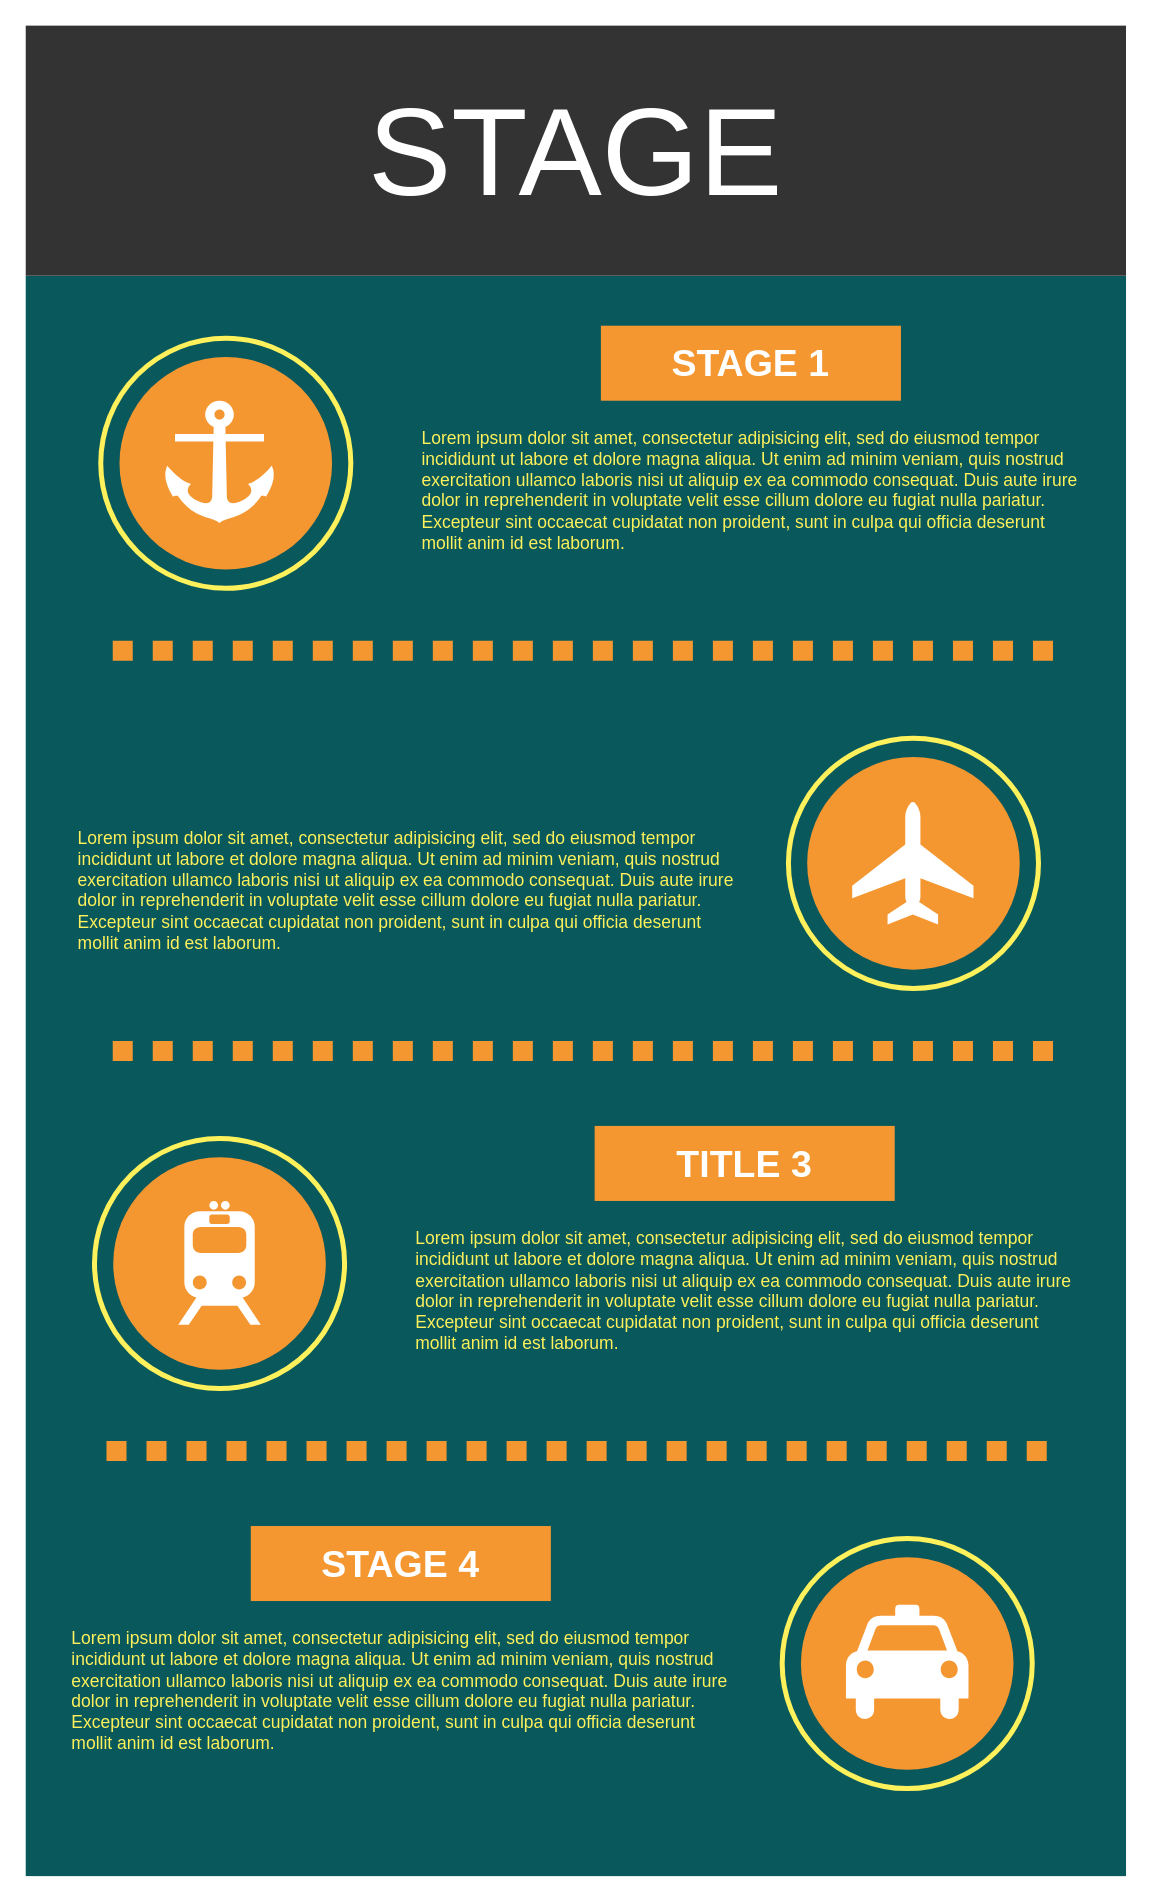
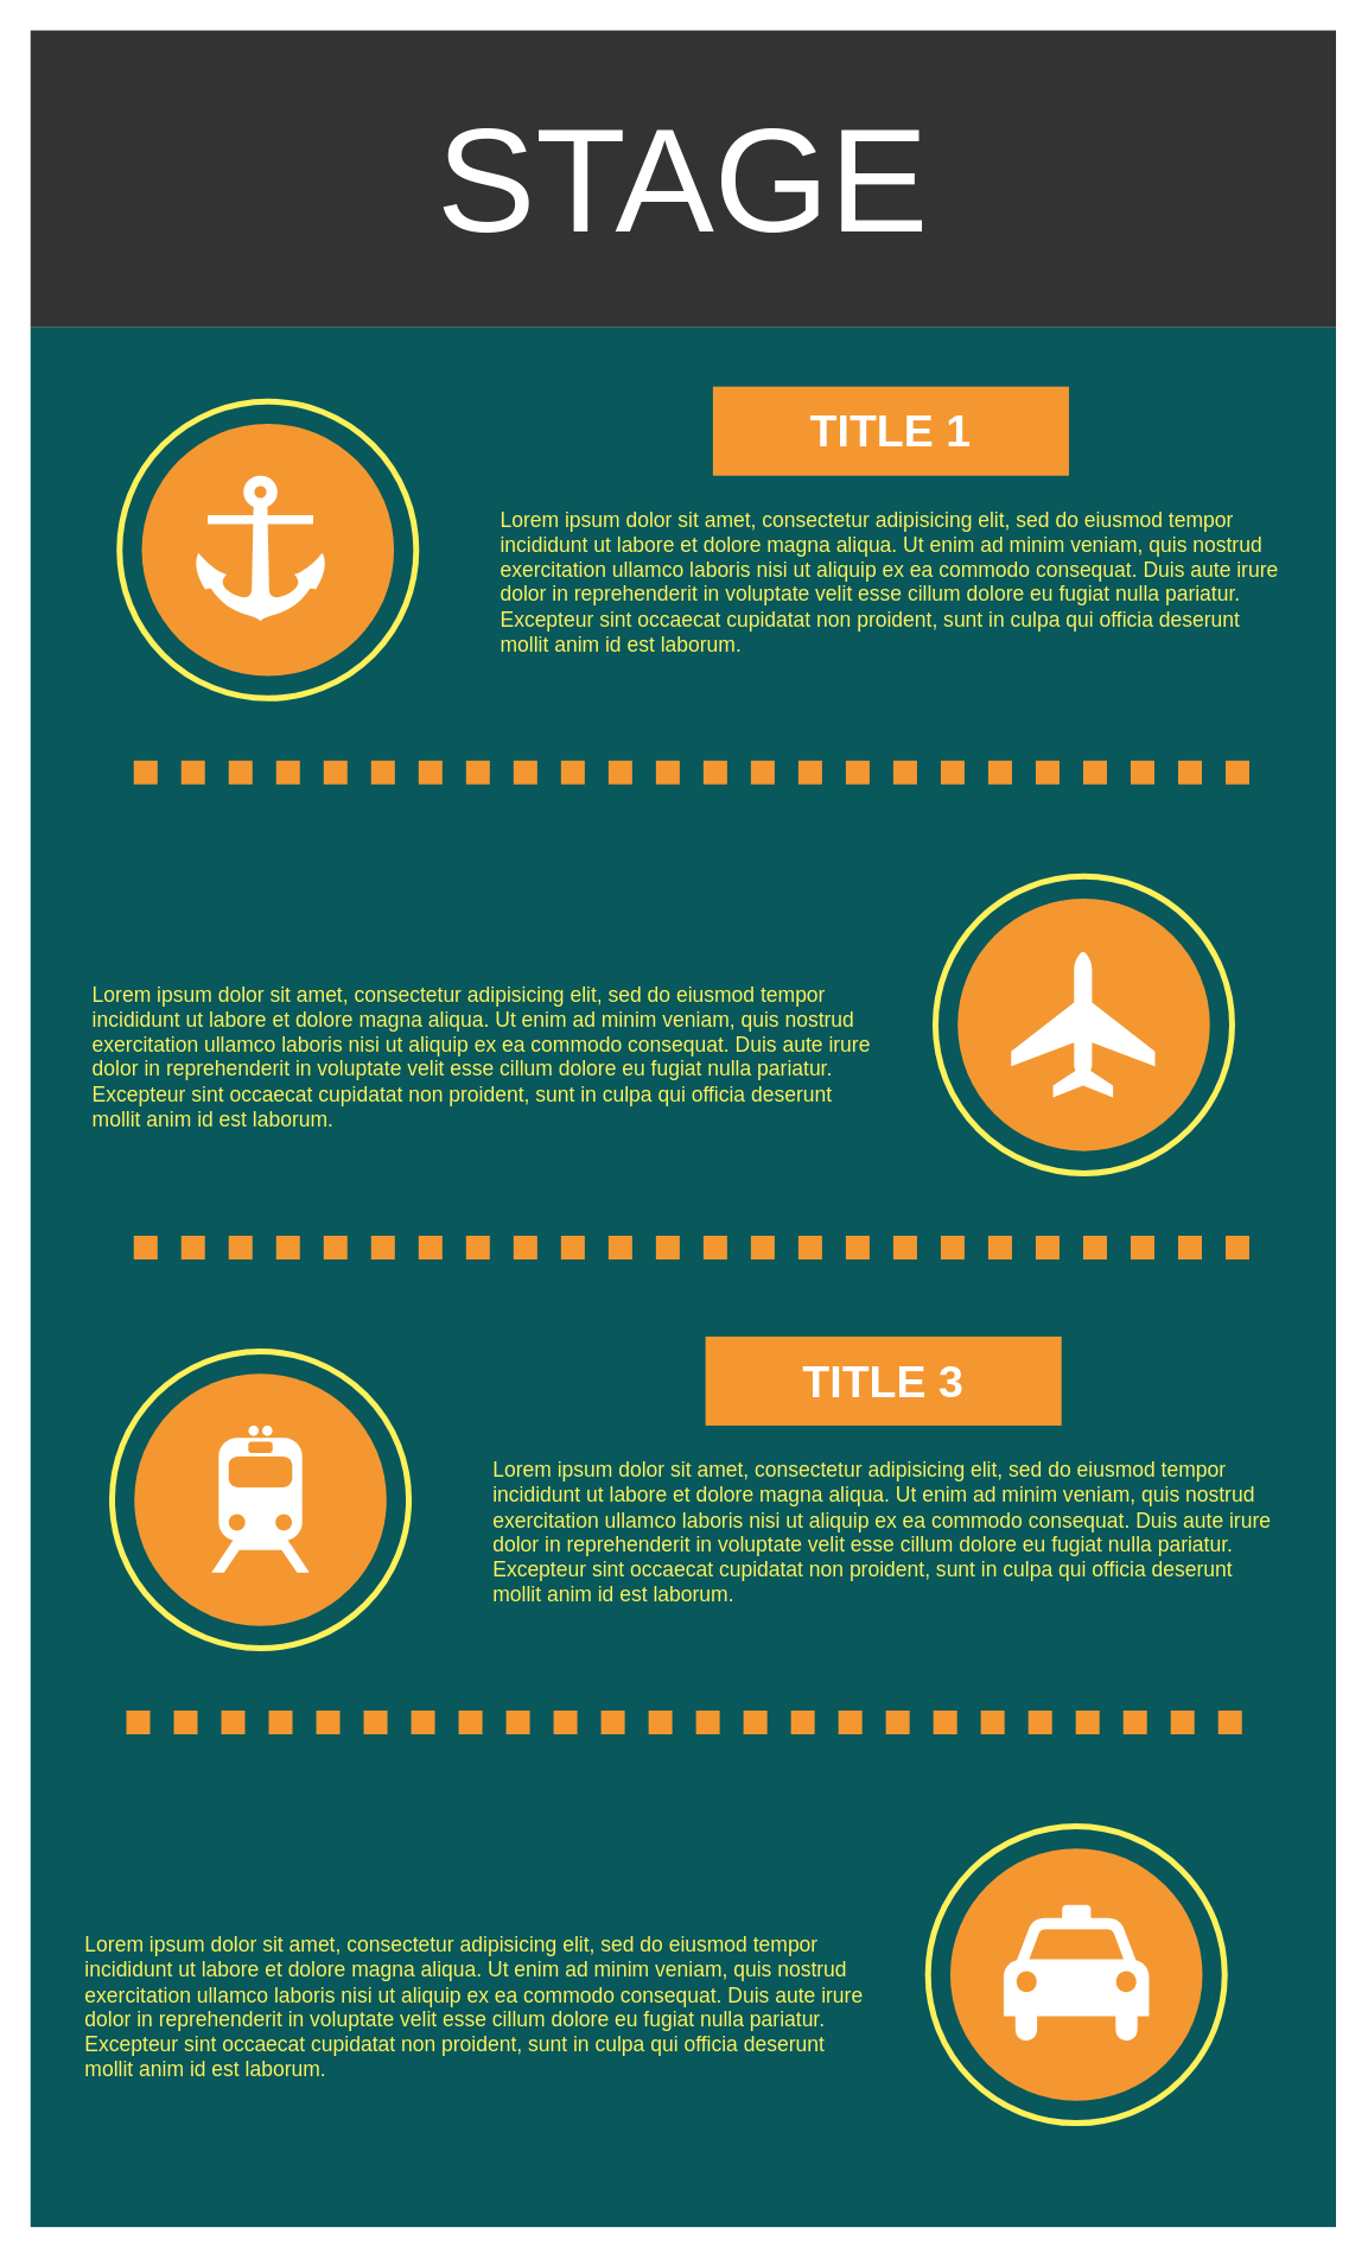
  <mxCell id="0" style=";html=1;" />
  <mxCell id="1" style=";html=1;" parent="0" />
  <mxCell id="2" value="" style="whiteSpace=wrap;html=1;rounded=0;shadow=0;dashed=0;strokeColor=none;strokeWidth=4;fillColor=#08585C;gradientColor=none;fontFamily=Helvetica;fontSize=100;fontColor=#FFFFFF;align=center;" parent="1" vertex="1"><mxGeometry x="20" y="220" width="880" height="1280" as="geometry" /></mxCell>
  <mxCell id="3" value="STAGE" style="whiteSpace=wrap;html=1;rounded=0;shadow=0;dashed=0;strokeColor=none;strokeWidth=4;fillColor=#333333;gradientColor=none;fontFamily=Helvetica;fontSize=100;fontColor=#FFFFFF;align=center;" parent="1" vertex="1"><mxGeometry x="20" y="20" width="880" height="200" as="geometry" /></mxCell>
  <mxCell id="4" value="" style="ellipse;whiteSpace=wrap;html=1;rounded=0;shadow=0;dashed=0;strokeColor=#FEF15B;strokeWidth=4;fillColor=none;gradientColor=none;fontFamily=Helvetica;fontSize=100;fontColor=#FFFFFF;align=center;" parent="1" vertex="1"><mxGeometry x="80" y="270" width="200" height="200" as="geometry" /></mxCell>
  <mxCell id="5" value="" style="ellipse;whiteSpace=wrap;html=1;rounded=0;shadow=0;dashed=0;strokeColor=none;strokeWidth=4;fillColor=#F49731;gradientColor=none;fontFamily=Helvetica;fontSize=100;fontColor=#FFFFFF;align=center;" parent="1" vertex="1"><mxGeometry x="95" y="285" width="170" height="170" as="geometry" /></mxCell>
  <mxCell id="6" value="" style="endArrow=none;html=1;dashed=1;dashPattern=1 1;labelBackgroundColor=none;strokeColor=#F49731;fontFamily=Helvetica;fontSize=100;fontColor=#FFFFFF;strokeWidth=16;" parent="1" edge="1"><mxGeometry width="50" height="50" relative="1" as="geometry"><mxPoint x="89.588" y="520" as="sourcePoint" /><mxPoint x="849" y="520" as="targetPoint" /></mxGeometry></mxCell>
- <mxCell id="7" value="STAGE 1" style="whiteSpace=wrap;html=1;rounded=0;shadow=0;dashed=0;strokeColor=none;strokeWidth=4;fillColor=#F49731;gradientColor=none;fontFamily=Helvetica;fontSize=30;fontColor=#FFFFFF;align=center;fontStyle=1" parent="1" vertex="1"><mxGeometry x="480" y="260" width="240" height="60" as="geometry" /></mxCell>
+ <mxCell id="7" value="TITLE 1" style="whiteSpace=wrap;html=1;rounded=0;shadow=0;dashed=0;strokeColor=none;strokeWidth=4;fillColor=#F49731;gradientColor=none;fontFamily=Helvetica;fontSize=30;fontColor=#FFFFFF;align=center;fontStyle=1" parent="1" vertex="1"><mxGeometry x="480" y="260" width="240" height="60" as="geometry" /></mxCell>
  <mxCell id="8" value="Lorem ipsum dolor sit amet, consectetur adipisicing elit, sed do eiusmod tempor incididunt ut labore et dolore magna aliqua. Ut enim ad minim veniam, quis nostrud exercitation ullamco laboris nisi ut aliquip ex ea commodo consequat. Duis aute irure dolor in reprehenderit in voluptate velit esse cillum dolore eu fugiat nulla pariatur. Excepteur sint occaecat cupidatat non proident, sunt in culpa qui officia deserunt mollit anim id est laborum." style="text;spacingTop=-5;fillColor=#ffffff;whiteSpace=wrap;html=1;align=left;fontSize=14;fontFamily=Helvetica;fillColor=none;strokeColor=none;rounded=0;shadow=0;dashed=0;fontColor=#FEF15B;" parent="1" vertex="1"><mxGeometry x="335" y="340" width="535" height="130" as="geometry" /></mxCell>
  <mxCell id="9" value="" style="ellipse;whiteSpace=wrap;html=1;rounded=0;shadow=0;dashed=0;strokeColor=#FEF15B;strokeWidth=4;fillColor=none;gradientColor=none;fontFamily=Helvetica;fontSize=100;fontColor=#FFFFFF;align=center;" parent="1" vertex="1"><mxGeometry x="630" y="590" width="200" height="200" as="geometry" /></mxCell>
  <mxCell id="10" value="" style="ellipse;whiteSpace=wrap;html=1;rounded=0;shadow=0;dashed=0;strokeColor=none;strokeWidth=4;fillColor=#F49731;gradientColor=none;fontFamily=Helvetica;fontSize=100;fontColor=#FFFFFF;align=center;" parent="1" vertex="1"><mxGeometry x="645" y="605" width="170" height="170" as="geometry" /></mxCell>
  <mxCell id="11" value="" style="endArrow=none;html=1;dashed=1;dashPattern=1 1;labelBackgroundColor=none;strokeColor=#F49731;fontFamily=Helvetica;fontSize=100;fontColor=#FFFFFF;strokeWidth=16;" parent="1" edge="1"><mxGeometry width="50" height="50" relative="1" as="geometry"><mxPoint x="89.588" y="840" as="sourcePoint" /><mxPoint x="849" y="840" as="targetPoint" /></mxGeometry></mxCell>
  <mxCell id="12" value="Lorem ipsum dolor sit amet, consectetur adipisicing elit, sed do eiusmod tempor incididunt ut labore et dolore magna aliqua. Ut enim ad minim veniam, quis nostrud exercitation ullamco laboris nisi ut aliquip ex ea commodo consequat. Duis aute irure dolor in reprehenderit in voluptate velit esse cillum dolore eu fugiat nulla pariatur. Excepteur sint occaecat cupidatat non proident, sunt in culpa qui officia deserunt mollit anim id est laborum." style="text;spacingTop=-5;fillColor=#ffffff;whiteSpace=wrap;html=1;align=left;fontSize=14;fontFamily=Helvetica;fillColor=none;strokeColor=none;rounded=0;shadow=0;dashed=0;fontColor=#FEF15B;" parent="1" vertex="1"><mxGeometry x="60" y="660" width="535" height="130" as="geometry" /></mxCell>
  <mxCell id="13" value="" style="ellipse;whiteSpace=wrap;html=1;rounded=0;shadow=0;dashed=0;strokeColor=#FEF15B;strokeWidth=4;fillColor=none;gradientColor=none;fontFamily=Helvetica;fontSize=100;fontColor=#FFFFFF;align=center;" parent="1" vertex="1"><mxGeometry x="75" y="910" width="200" height="200" as="geometry" /></mxCell>
  <mxCell id="14" value="" style="ellipse;whiteSpace=wrap;html=1;rounded=0;shadow=0;dashed=0;strokeColor=none;strokeWidth=4;fillColor=#F49731;gradientColor=none;fontFamily=Helvetica;fontSize=100;fontColor=#FFFFFF;align=center;" parent="1" vertex="1"><mxGeometry x="90" y="925" width="170" height="170" as="geometry" /></mxCell>
  <mxCell id="15" value="" style="endArrow=none;html=1;dashed=1;dashPattern=1 1;labelBackgroundColor=none;strokeColor=#F49731;fontFamily=Helvetica;fontSize=100;fontColor=#FFFFFF;strokeWidth=16;" parent="1" edge="1"><mxGeometry width="50" height="50" relative="1" as="geometry"><mxPoint x="84.588" y="1160" as="sourcePoint" /><mxPoint x="844" y="1160" as="targetPoint" /></mxGeometry></mxCell>
  <mxCell id="16" value="TITLE 3" style="whiteSpace=wrap;html=1;rounded=0;shadow=0;dashed=0;strokeColor=none;strokeWidth=4;fillColor=#F49731;gradientColor=none;fontFamily=Helvetica;fontSize=30;fontColor=#FFFFFF;align=center;fontStyle=1" parent="1" vertex="1"><mxGeometry x="475" y="900" width="240" height="60" as="geometry" /></mxCell>
  <mxCell id="17" value="Lorem ipsum dolor sit amet, consectetur adipisicing elit, sed do eiusmod tempor incididunt ut labore et dolore magna aliqua. Ut enim ad minim veniam, quis nostrud exercitation ullamco laboris nisi ut aliquip ex ea commodo consequat. Duis aute irure dolor in reprehenderit in voluptate velit esse cillum dolore eu fugiat nulla pariatur. Excepteur sint occaecat cupidatat non proident, sunt in culpa qui officia deserunt mollit anim id est laborum." style="text;spacingTop=-5;fillColor=#ffffff;whiteSpace=wrap;html=1;align=left;fontSize=14;fontFamily=Helvetica;fillColor=none;strokeColor=none;rounded=0;shadow=0;dashed=0;fontColor=#FEF15B;" parent="1" vertex="1"><mxGeometry x="330" y="980" width="535" height="130" as="geometry" /></mxCell>
  <mxCell id="18" value="" style="ellipse;whiteSpace=wrap;html=1;rounded=0;shadow=0;dashed=0;strokeColor=#FEF15B;strokeWidth=4;fillColor=none;gradientColor=none;fontFamily=Helvetica;fontSize=100;fontColor=#FFFFFF;align=center;" parent="1" vertex="1"><mxGeometry x="625" y="1230" width="200" height="200" as="geometry" /></mxCell>
  <mxCell id="19" value="" style="ellipse;whiteSpace=wrap;html=1;rounded=0;shadow=0;dashed=0;strokeColor=none;strokeWidth=4;fillColor=#F49731;gradientColor=none;fontFamily=Helvetica;fontSize=100;fontColor=#FFFFFF;align=center;" parent="1" vertex="1"><mxGeometry x="640" y="1245" width="170" height="170" as="geometry" /></mxCell>
- <mxCell id="20" value="STAGE 4" style="whiteSpace=wrap;html=1;rounded=0;shadow=0;dashed=0;strokeColor=none;strokeWidth=4;fillColor=#F49731;gradientColor=none;fontFamily=Helvetica;fontSize=30;fontColor=#FFFFFF;align=center;fontStyle=1" parent="1" vertex="1"><mxGeometry x="200" y="1220" width="240" height="60" as="geometry" /></mxCell>
  <mxCell id="21" value="Lorem ipsum dolor sit amet, consectetur adipisicing elit, sed do eiusmod tempor incididunt ut labore et dolore magna aliqua. Ut enim ad minim veniam, quis nostrud exercitation ullamco laboris nisi ut aliquip ex ea commodo consequat. Duis aute irure dolor in reprehenderit in voluptate velit esse cillum dolore eu fugiat nulla pariatur. Excepteur sint occaecat cupidatat non proident, sunt in culpa qui officia deserunt mollit anim id est laborum." style="text;spacingTop=-5;fillColor=#ffffff;whiteSpace=wrap;html=1;align=left;fontSize=14;fontFamily=Helvetica;fillColor=none;strokeColor=none;rounded=0;shadow=0;dashed=0;fontColor=#FEF15B;" parent="1" vertex="1"><mxGeometry x="55" y="1300" width="535" height="130" as="geometry" /></mxCell>
  <mxCell id="22" value="" style="shape=mxgraph.signs.transportation.anchor_2;html=1;fillColor=#FFFFFF;strokeColor=none;verticalLabelPosition=bottom;verticalAlign=top;align=center;rounded=0;shadow=0;dashed=0;fontFamily=Helvetica;fontSize=14;fontColor=#FEF15B;" parent="1" vertex="1"><mxGeometry x="128" y="320" width="94" height="98" as="geometry" /></mxCell>
  <mxCell id="23" value="" style="shape=mxgraph.signs.transportation.airplane_3;html=1;fillColor=#FFFFFF;strokeColor=none;verticalLabelPosition=bottom;verticalAlign=top;align=center;rounded=0;shadow=0;dashed=0;fontFamily=Helvetica;fontSize=14;fontColor=#FEF15B;" parent="1" vertex="1"><mxGeometry x="681" y="641" width="97" height="98" as="geometry" /></mxCell>
  <mxCell id="24" value="" style="shape=mxgraph.signs.transportation.train_2;html=1;fillColor=#FFFFFF;strokeColor=none;verticalLabelPosition=bottom;verticalAlign=top;align=center;rounded=0;shadow=0;dashed=0;fontFamily=Helvetica;fontSize=14;fontColor=#FEF15B;" parent="1" vertex="1"><mxGeometry x="142" y="960" width="66" height="99" as="geometry" /></mxCell>
  <mxCell id="25" value="" style="shape=mxgraph.signs.transportation.taxi;html=1;fillColor=#FFFFFF;strokeColor=none;verticalLabelPosition=bottom;verticalAlign=top;align=center;rounded=0;shadow=0;dashed=0;fontFamily=Helvetica;fontSize=14;fontColor=#FEF15B;" parent="1" vertex="1"><mxGeometry x="676" y="1283" width="98" height="94" as="geometry" /></mxCell>
